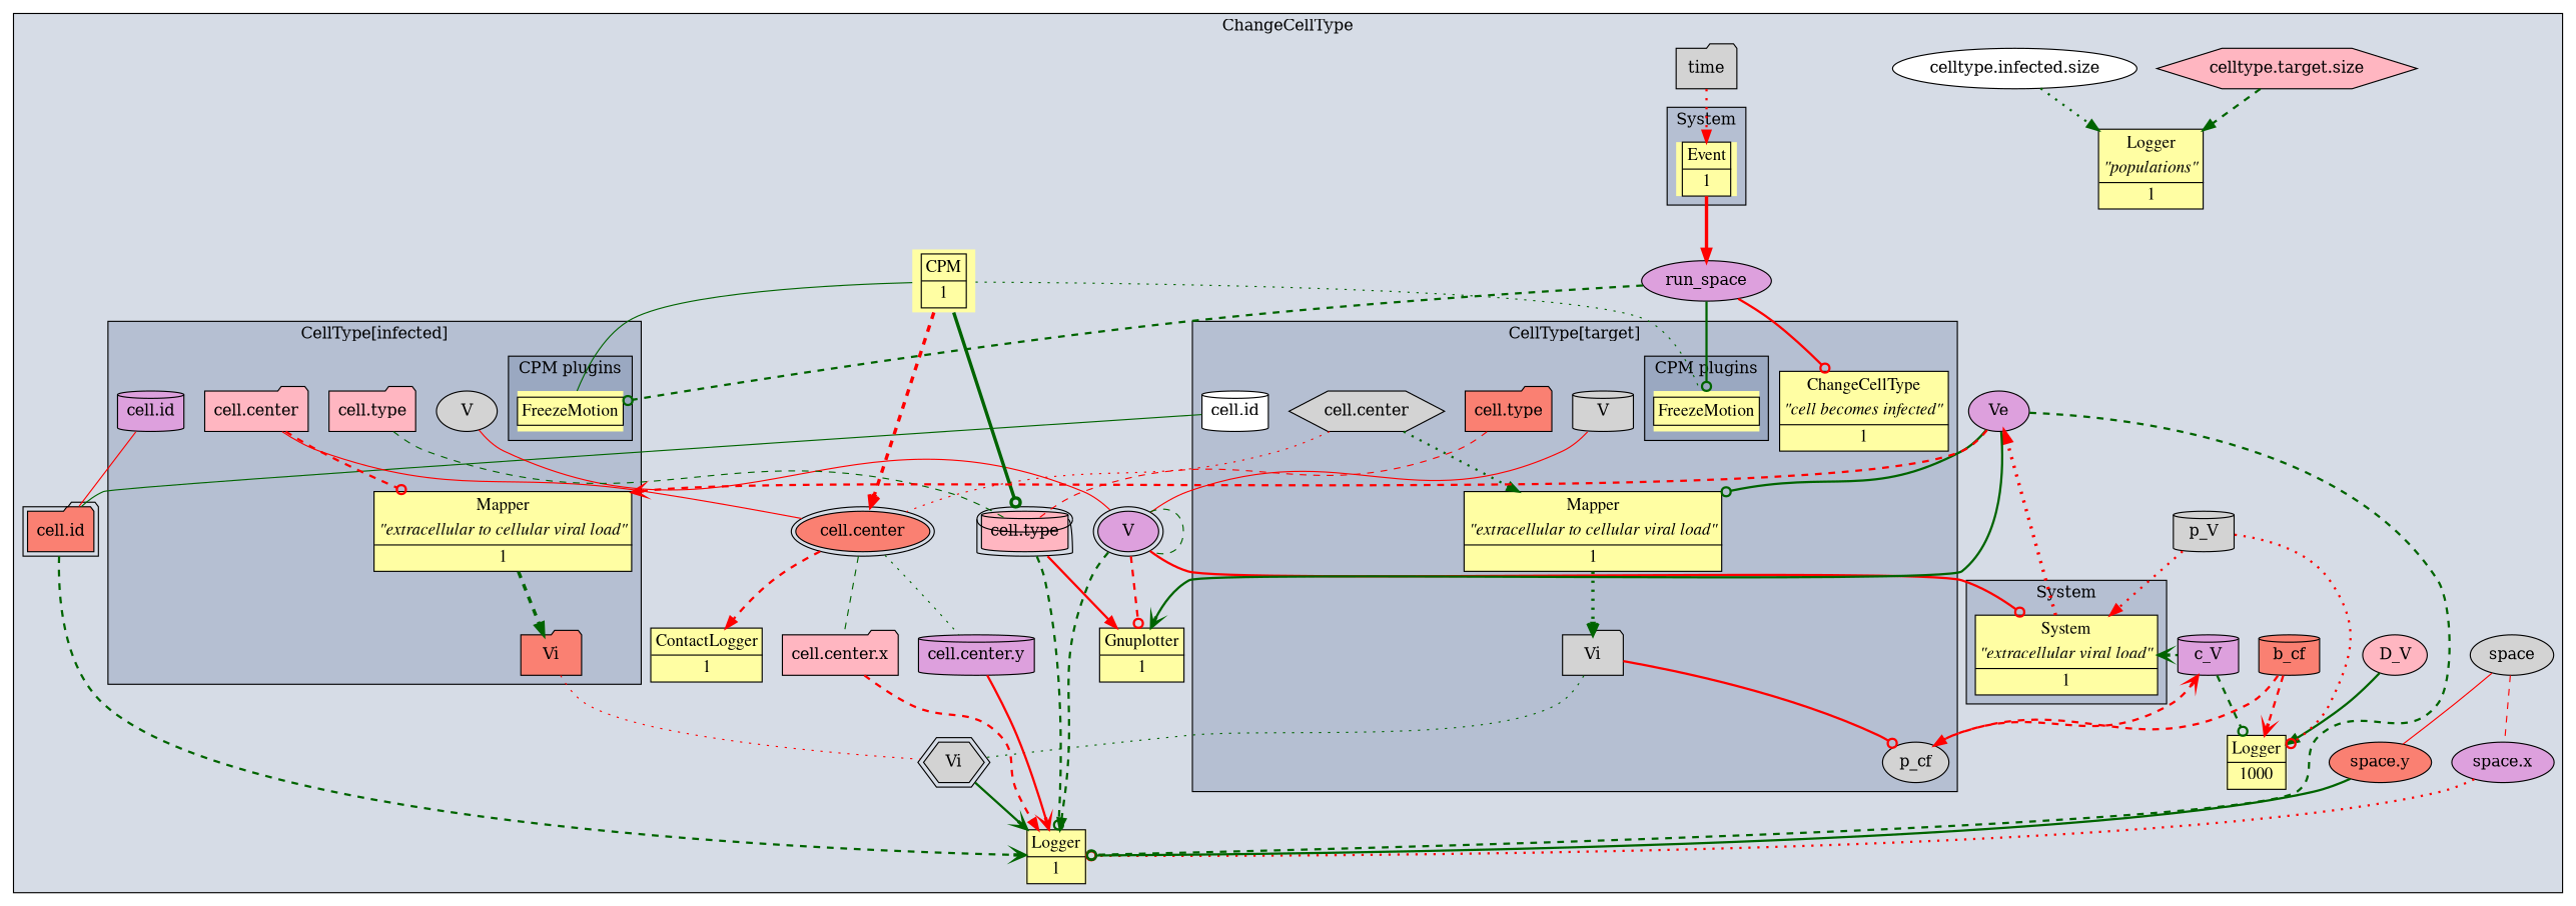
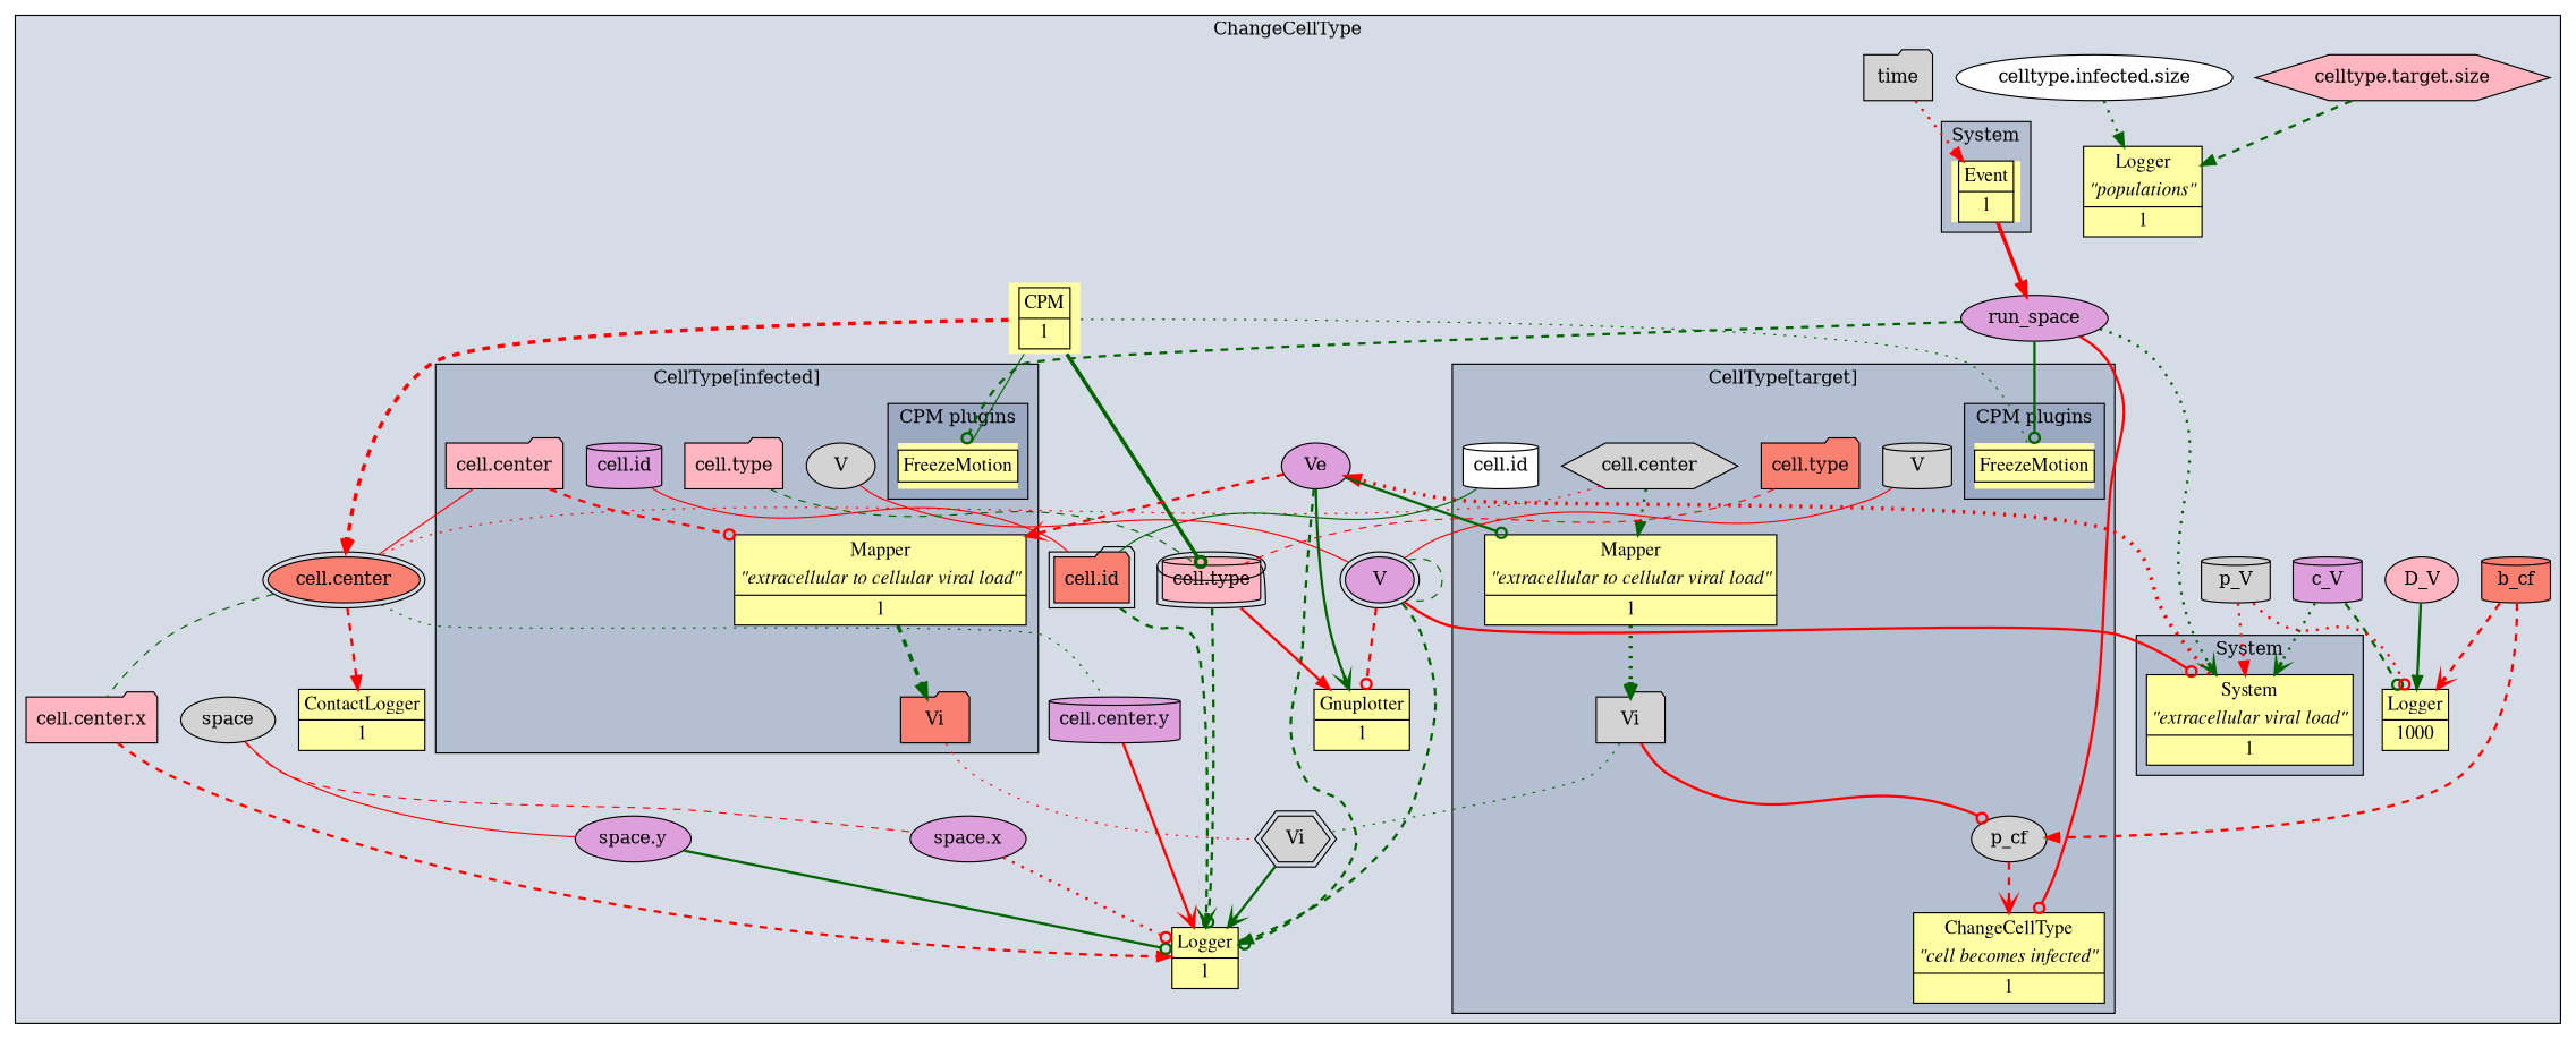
  digraph {
    compound=true
    node [fillcolor="#fffea3" shape=plaintext style=filled]
    edge [color=red penwidth=2 style=dashed]
    n1 [label=<<font face="times" point-size="15"><table cellborder="0" border="1" cellspacing="0" cellpadding="3" align="center"> <tr><td>System</td></tr> <tr><td><I>"extracellular viral load"</I></td></tr> <hr/> <tr><td>1</td></tr></table></font>> margin=0]
    n2 [label=<<font face="times" point-size="15"><table cellborder="0" border="1" cellspacing="0" cellpadding="3" align="center"> <tr><td>Event</td></tr> <hr/> <tr><td>1</td></tr></table></font>> margin=0]
    n3 [label=<<font face="times" point-size="15"><table cellborder="0" border="1" cellspacing="0" cellpadding="3" align="center" >   <tr><td>FreezeMotion</td></tr> </table></font>> margin=0]
    n4 [label=<<font face="times" point-size="15"><table cellborder="0" border="1" cellspacing="0" cellpadding="3" align="center"> <tr><td>Mapper</td></tr> <tr><td><I>"extracellular to cellular viral load"</I></td></tr> <hr/> <tr><td>1</td></tr></table></font>> margin=0]
    n5 [label=<<font face="times" point-size="15"><table cellborder="0" border="1" cellspacing="0" cellpadding="3" align="center"> <tr><td>ChangeCellType</td></tr> <tr><td><I>"cell becomes infected"</I></td></tr> <hr/> <tr><td>1</td></tr></table></font>> margin=0]
    n6 [fillcolor=lightgrey label=V shape=cylinder]
    n7 [fillcolor=lightgrey label=Vi shape=folder]
    n8 [fillcolor=lightgrey label="cell.center" shape=hexagon]
    n9 [fillcolor=white label="cell.id" shape=cylinder]
    n10 [fillcolor=salmon label="cell.type" shape=folder]
    n11 [fillcolor=lightgrey label=p_cf shape=ellipse]
    n12 [label=<<font face="times" point-size="15"><table cellborder="0" border="1" cellspacing="0" cellpadding="3" align="center" >   <tr><td>FreezeMotion</td></tr> </table></font>> margin=0]
    n13 [label=<<font face="times" point-size="15"><table cellborder="0" border="1" cellspacing="0" cellpadding="3" align="center"> <tr><td>Mapper</td></tr> <tr><td><I>"extracellular to cellular viral load"</I></td></tr> <hr/> <tr><td>1</td></tr></table></font>> margin=0]
    n14 [fillcolor=lightgrey label=V shape=ellipse]
    n15 [fillcolor=salmon label=Vi shape=folder]
    n16 [fillcolor=lightpink label="cell.center" shape=folder]
    n17 [fillcolor=plum label="cell.id" shape=cylinder]
    n18 [fillcolor=lightpink label="cell.type" shape=folder]
    n19 [label=<<font face="times" point-size="15"><table cellborder="0" border="1" cellspacing="0" cellpadding="3">  <tr><td>CPM</td></tr><hr/><tr><td>1</td></tr></table></font>>]
    n20 [label=<<font face="times" point-size="15"><table cellborder="0" border="1" cellspacing="0" cellpadding="3" align="center"> <tr><td>Gnuplotter</td></tr> <hr/> <tr><td>1</td></tr></table></font>> margin=0]
    n21 [label=<<font face="times" point-size="15"><table cellborder="0" border="1" cellspacing="0" cellpadding="3" align="center"> <tr><td>Logger</td></tr> <hr/> <tr><td>1</td></tr></table></font>> margin=0]
    n22 [label=<<font face="times" point-size="15"><table cellborder="0" border="1" cellspacing="0" cellpadding="3" align="center"> <tr><td>Logger</td></tr> <tr><td><I>"populations"</I></td></tr> <hr/> <tr><td>1</td></tr></table></font>> margin=0]
    n23 [label=<<font face="times" point-size="15"><table cellborder="0" border="1" cellspacing="0" cellpadding="3" align="center"> <tr><td>ContactLogger</td></tr> <hr/> <tr><td>1</td></tr></table></font>> margin=0]
    n24 [label=<<font face="times" point-size="15"><table cellborder="0" border="1" cellspacing="0" cellpadding="3" align="center"> <tr><td>Logger</td></tr> <hr/> <tr><td>1000</td></tr></table></font>> margin=0]
    n25 [fillcolor=lightpink label=D_V shape=ellipse]
    n26 [fillcolor=plum label=V peripheries=2 shape=ellipse]
    n27 [fillcolor=plum label=Ve shape=ellipse]
    n28 [fillcolor=lightgrey label=Vi peripheries=2 shape=hexagon]
    n29 [fillcolor=salmon label=b_cf shape=cylinder]
    n30 [fillcolor=plum label=c_V shape=cylinder]
    n31 [fillcolor=salmon label="cell.center" peripheries=2 shape=ellipse]
    n32 [fillcolor=lightpink label="cell.center.x" shape=folder]
    n33 [fillcolor=plum label="cell.center.y" shape=cylinder]
    n34 [fillcolor=salmon label="cell.id" peripheries=2 shape=folder]
    n35 [fillcolor=lightpink label="cell.type" peripheries=2 shape=cylinder]
    n36 [fillcolor=white label="celltype.infected.size" shape=ellipse]
    n37 [fillcolor=lightpink label="celltype.target.size" shape=hexagon]
    n38 [fillcolor=lightgrey label=p_V shape=cylinder]
    n39 [fillcolor=plum label=run_space shape=ellipse]
    n40 [fillcolor=lightgrey label=space shape=ellipse]
    n41 [fillcolor=plum label="space.x" shape=ellipse]
-   n42 [fillcolor=salmon label="space.y" shape=ellipse]
+   n42 [fillcolor=plum label="space.y" shape=ellipse]
    n43 [fillcolor=lightgrey label=time shape=folder]
    subgraph cluster_1 {
      bgcolor="#2341782f"
      label=ChangeCellType
      labelloc=t
      n19
      n20
      n21
      n22
      n23
      n24
      n25
      n26
      n27
      n28
      n29
      n30
      n31
      n32
      n33
      n34
      n35
      n36
      n37
      n38
      n39
      n40
      n41
      n42
      n43
      subgraph cluster_2 {
        bgcolor="#2341782f"
        label=System
        labelloc=t
        n1
      }
      subgraph cluster_3 {
        bgcolor="#2341782f"
        label=System
        labelloc=t
        n2
      }
      subgraph cluster_4 {
        bgcolor="#2341782f"
        label="CellType[target]"
        labelloc=t
        n4
        n5
        n6
        n7
        n8
        n9
        n10
        n11
        subgraph cluster_5 {
          bgcolor="#2341782f"
          label="CPM plugins"
          labelloc=t
          n3
        }
        subgraph cluster_6 {
          bgcolor="#2341782f"
          label=Function
          labelloc=t
        }
      }
      subgraph cluster_7 {
        bgcolor="#2341782f"
        label="CellType[infected]"
        labelloc=t
        n13
        n14
        n15
        n16
        n17
        n18
        subgraph cluster_8 {
          bgcolor="#2341782f"
          label="CPM plugins"
          labelloc=t
          n12
        }
        subgraph cluster_9 {
          bgcolor="#2341782f"
          label=System
          labelloc=t
        }
      }
      subgraph cluster_10 {
        bgcolor="#2341782f"
        label="CellType[Medium]"
        labelloc=t
      }
    }
    n1 -> n27 [arrowhead=normal penwidth=3 style=dotted]
    n2 -> n39 [arrowhead=normal penwidth=3 style=solid]
    n4 -> n7 [arrowhead=vee color=darkgreen penwidth=3 style=dotted]
    n6 -> n26 [dir=none penwidth=1 style=solid]
    n7 -> n11 [arrowhead=odot style=solid]
    n7 -> n28 [color=darkgreen dir=none penwidth=1 style=dotted]
    n8 -> n4 [arrowhead=normal color=darkgreen style=dotted]
    n8 -> n31 [dir=none penwidth=1 style=dotted]
    n9 -> n34 [color=darkgreen dir=none penwidth=1 style=solid]
    n10 -> n35 [dir=none penwidth=1]
-   n11 -> n30 [arrowhead=vee]
+   n11 -> n5 [arrowhead=vee]
    n13 -> n15 [arrowhead=normal color=darkgreen penwidth=3]
    n14 -> n26 [dir=none penwidth=1 style=solid]
    n15 -> n28 [dir=none penwidth=1 style=dotted]
    n16 -> n13 [arrowhead=odot]
    n16 -> n31 [dir=none penwidth=1 style=solid]
    n17 -> n34 [dir=none penwidth=1 style=solid]
    n18 -> n35 [color=darkgreen dir=none penwidth=1]
    n19 -> n3 [color=darkgreen dir=none penwidth=1 style=dotted]
    n19 -> n12 [color=darkgreen dir=none penwidth=1 style=solid]
    n19 -> n31 [arrowhead=vee penwidth=3]
    n19 -> n35 [arrowhead=odot color=darkgreen penwidth=3 style=solid]
    n25 -> n24 [arrowhead=normal color=darkgreen style=solid]
    n26 -> n1 [arrowhead=odot style=solid]
    n26 -> n20 [arrowhead=odot]
    n26 -> n21 [arrowhead=normal color=darkgreen]
    n26 -> n26 [color=darkgreen dir=none penwidth=1]
    n27 -> n4 [arrowhead=odot color=darkgreen style=solid]
    n27 -> n13 [arrowhead=vee]
    n27 -> n20 [arrowhead=vee color=darkgreen style=solid]
    n27 -> n21 [arrowhead=odot color=darkgreen]
    n28 -> n21 [arrowhead=vee color=darkgreen style=solid]
    n29 -> n11 [arrowhead=normal]
    n29 -> n24 [arrowhead=vee]
    n30 -> n1 [arrowhead=vee color=darkgreen style=dotted]
    n30 -> n24 [arrowhead=odot color=darkgreen]
    n31 -> n23 [arrowhead=normal]
    n31 -> n32 [color=darkgreen dir=none penwidth=1]
    n31 -> n33 [color=darkgreen dir=none penwidth=1 style=dotted]
    n32 -> n21 [arrowhead=normal]
    n33 -> n21 [arrowhead=vee style=solid]
    n34 -> n21 [arrowhead=vee color=darkgreen]
    n35 -> n20 [arrowhead=normal style=solid]
    n35 -> n21 [arrowhead=odot color=darkgreen]
    n36 -> n22 [arrowhead=normal color=darkgreen style=dotted]
    n37 -> n22 [arrowhead=normal color=darkgreen]
    n38 -> n1 [arrowhead=normal style=dotted]
    n38 -> n24 [arrowhead=odot style=dotted]
+   n39 -> n1 [arrowhead=vee color=darkgreen style=dotted]
    n39 -> n3 [arrowhead=odot color=darkgreen style=solid]
    n39 -> n5 [arrowhead=odot style=solid]
    n39 -> n12 [arrowhead=odot color=darkgreen]
    n40 -> n41 [dir=none penwidth=1]
    n40 -> n42 [dir=none penwidth=1 style=solid]
    n41 -> n21 [arrowhead=odot style=dotted]
    n42 -> n21 [arrowhead=odot color=darkgreen style=solid]
    n43 -> n2 [arrowhead=normal style=dotted]
  }
